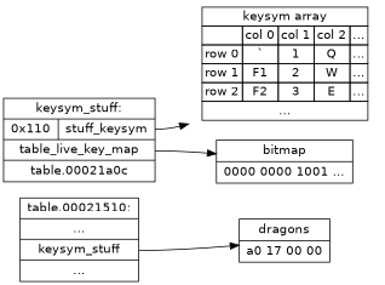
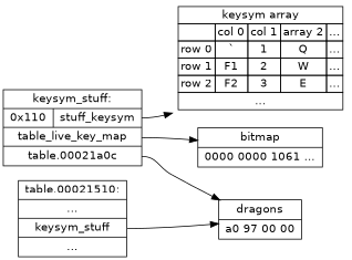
  digraph {
    fontname="DejaVu Sans"
    rankdir=LR
    node [fontname="DejaVu Sans" shape=record]
    edge [fontname="DejaVu Sans" tailport=p1]
    n1 [label="table.00021510: |... |<p1>keysym_stuff |..."]
-   n2 [label="dragons | a0 17 00 00"]
+   n2 [label="dragons | a0 97 00 00"]
    n3 [label="keysym_stuff: |{ 0x110 |<p1> stuff_keysym} |<p2> table_live_key_map |<p3> table.00021a0c"]
-   n4 [label=< <table border="0" cellborder="1" cellspacing="0">  <tr><td colspan="5">keysym array</td></tr>  <tr>   <td></td>   <td>col 0</td>   <td>col 1</td>   <td>col 2</td>   <td>...</td>  </tr>  <tr>   <td>row 0</td>   <td>`</td>   <td>1</td>   <td>Q</td>   <td>...</td>  </tr>  <tr>   <td>row 1</td>   <td>F1</td>   <td>2</td>   <td>W</td>   <td>...</td>  </tr>  <tr>   <td>row 2</td>   <td>F2</td>   <td>3</td>   <td>E</td>   <td>...</td>  </tr>  <tr><td colspan="5">...</td></tr> </table> > shape=plaintext]
-   n5 [label="bitmap |0000 0000 1001 ..."]
+   n4 [label=< <table border="0" cellborder="1" cellspacing="0">  <tr><td colspan="5">keysym array</td></tr>  <tr>   <td></td>   <td>col 0</td>   <td>col 1</td>   <td>array 2</td>   <td>...</td>  </tr>  <tr>   <td>row 0</td>   <td>`</td>   <td>1</td>   <td>Q</td>   <td>...</td>  </tr>  <tr>   <td>row 1</td>   <td>F1</td>   <td>2</td>   <td>W</td>   <td>...</td>  </tr>  <tr>   <td>row 2</td>   <td>F2</td>   <td>3</td>   <td>E</td>   <td>...</td>  </tr>  <tr><td colspan="5">...</td></tr> </table> > shape=plaintext]
+   n5 [label="bitmap |0000 0000 1061 ..."]
    n1 -> n2
+   n3 -> n2 [tailport=p3]
    n3 -> n4
    n3 -> n5 [tailport=p2]
  }
